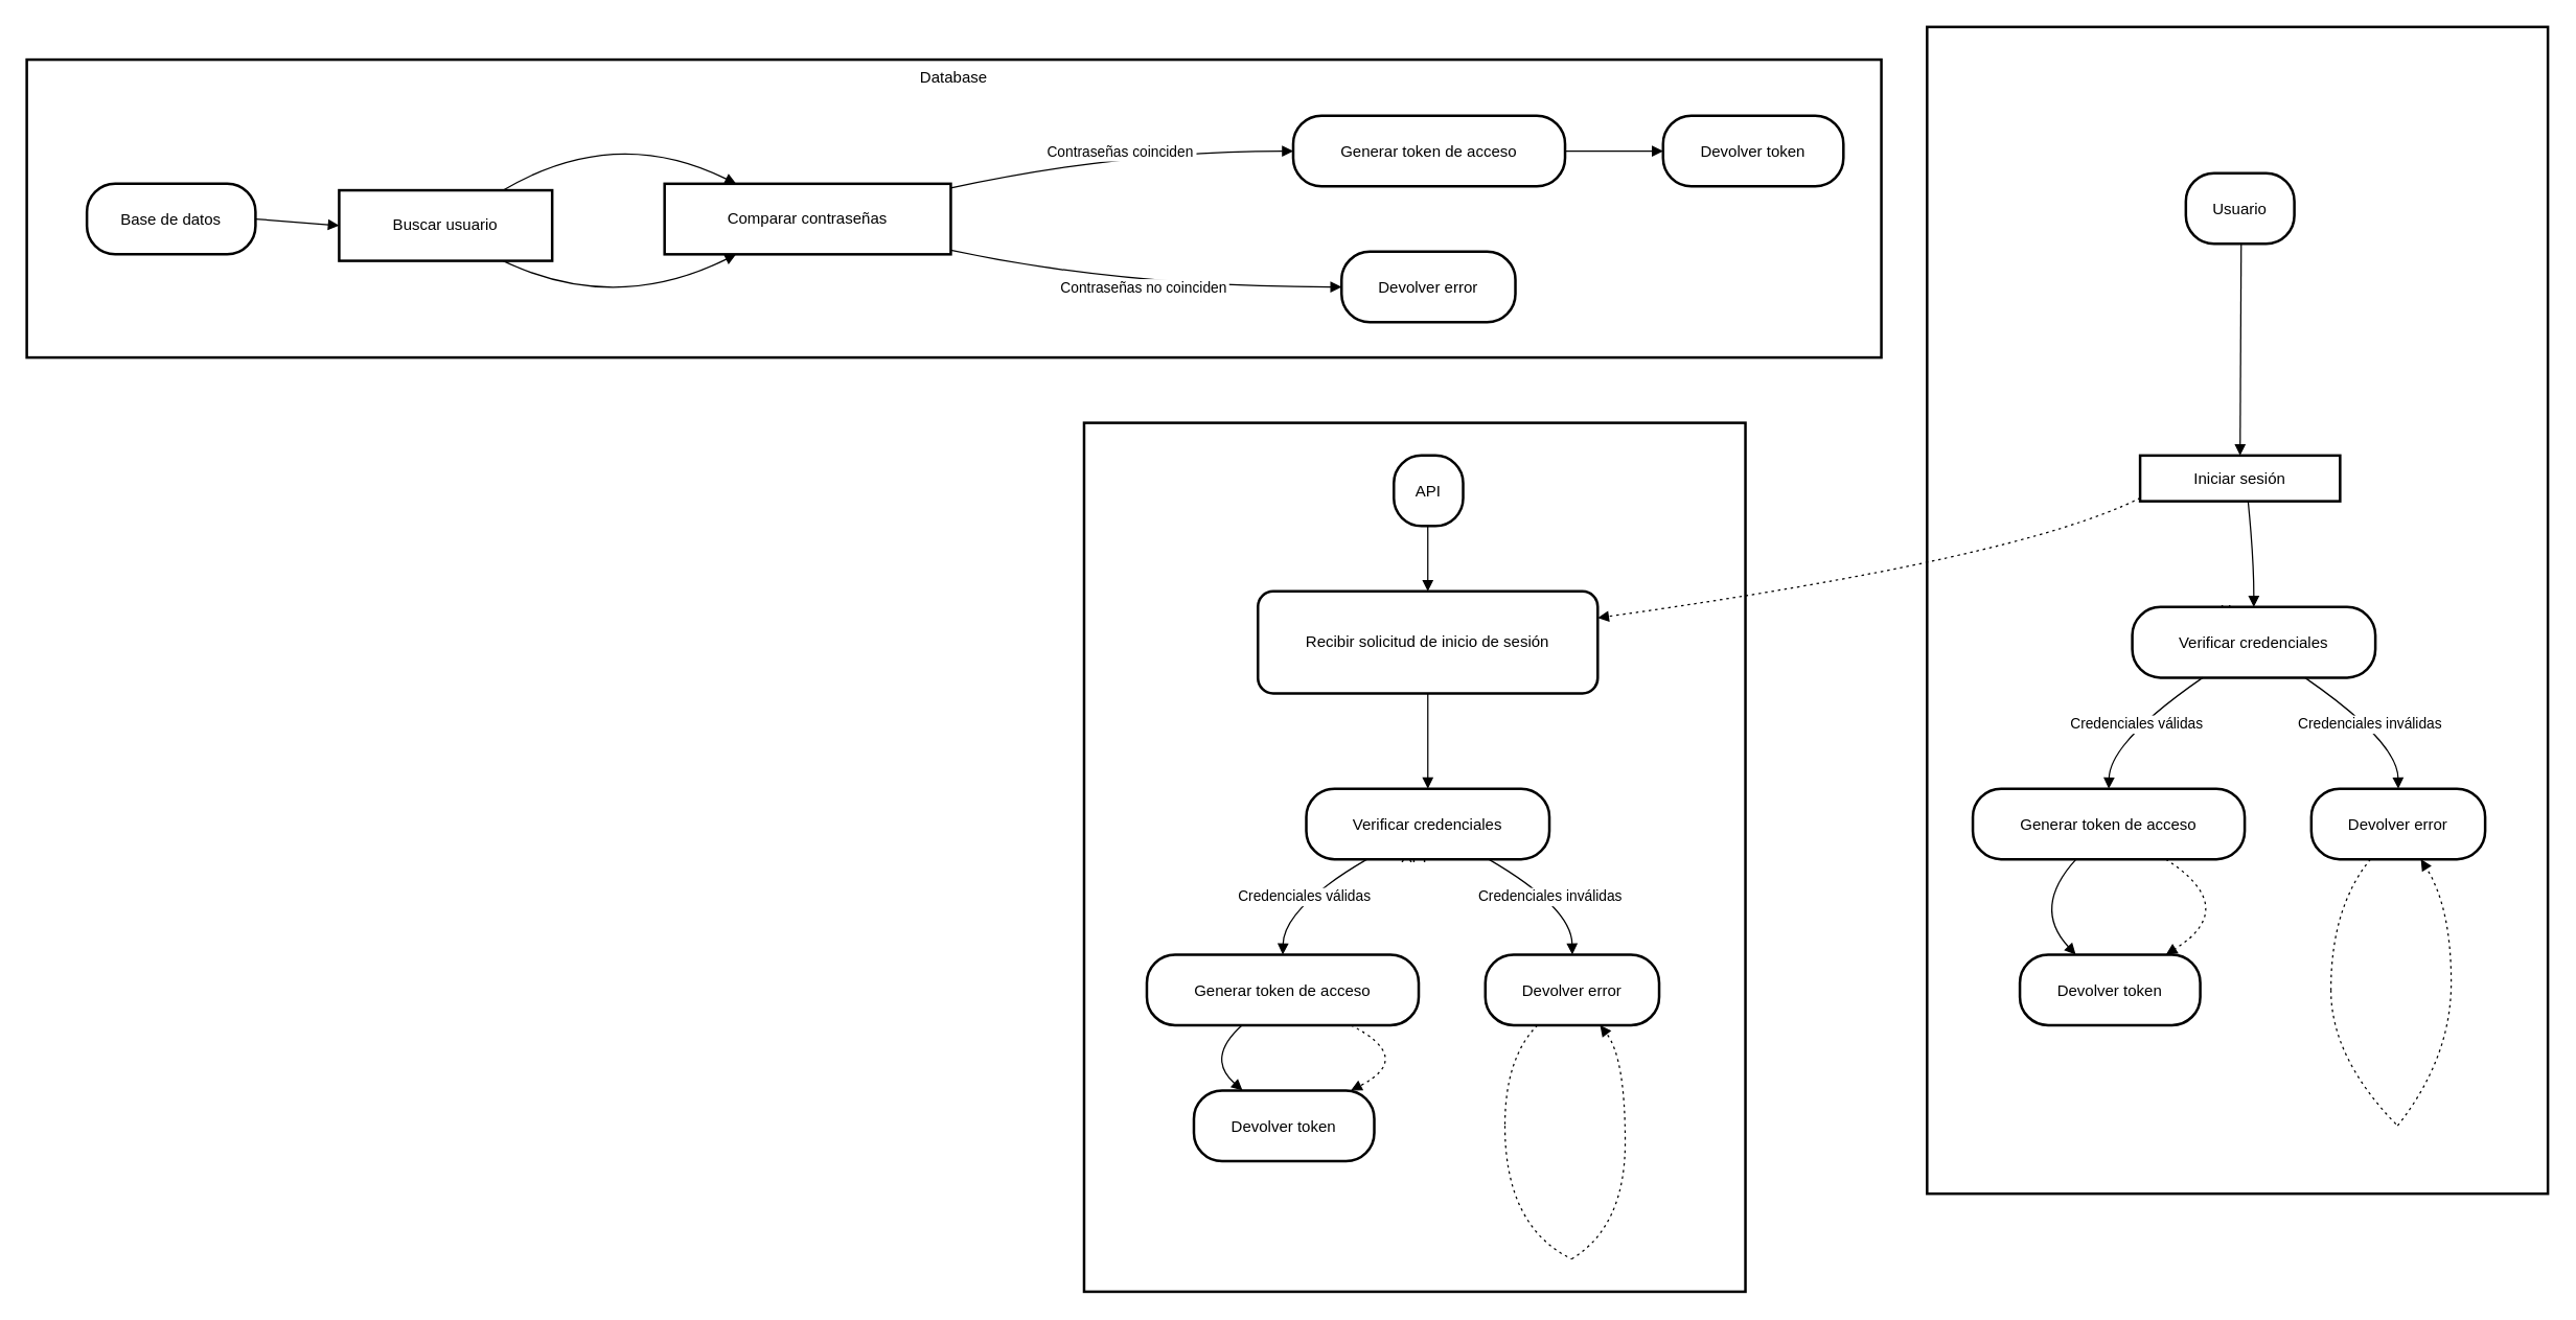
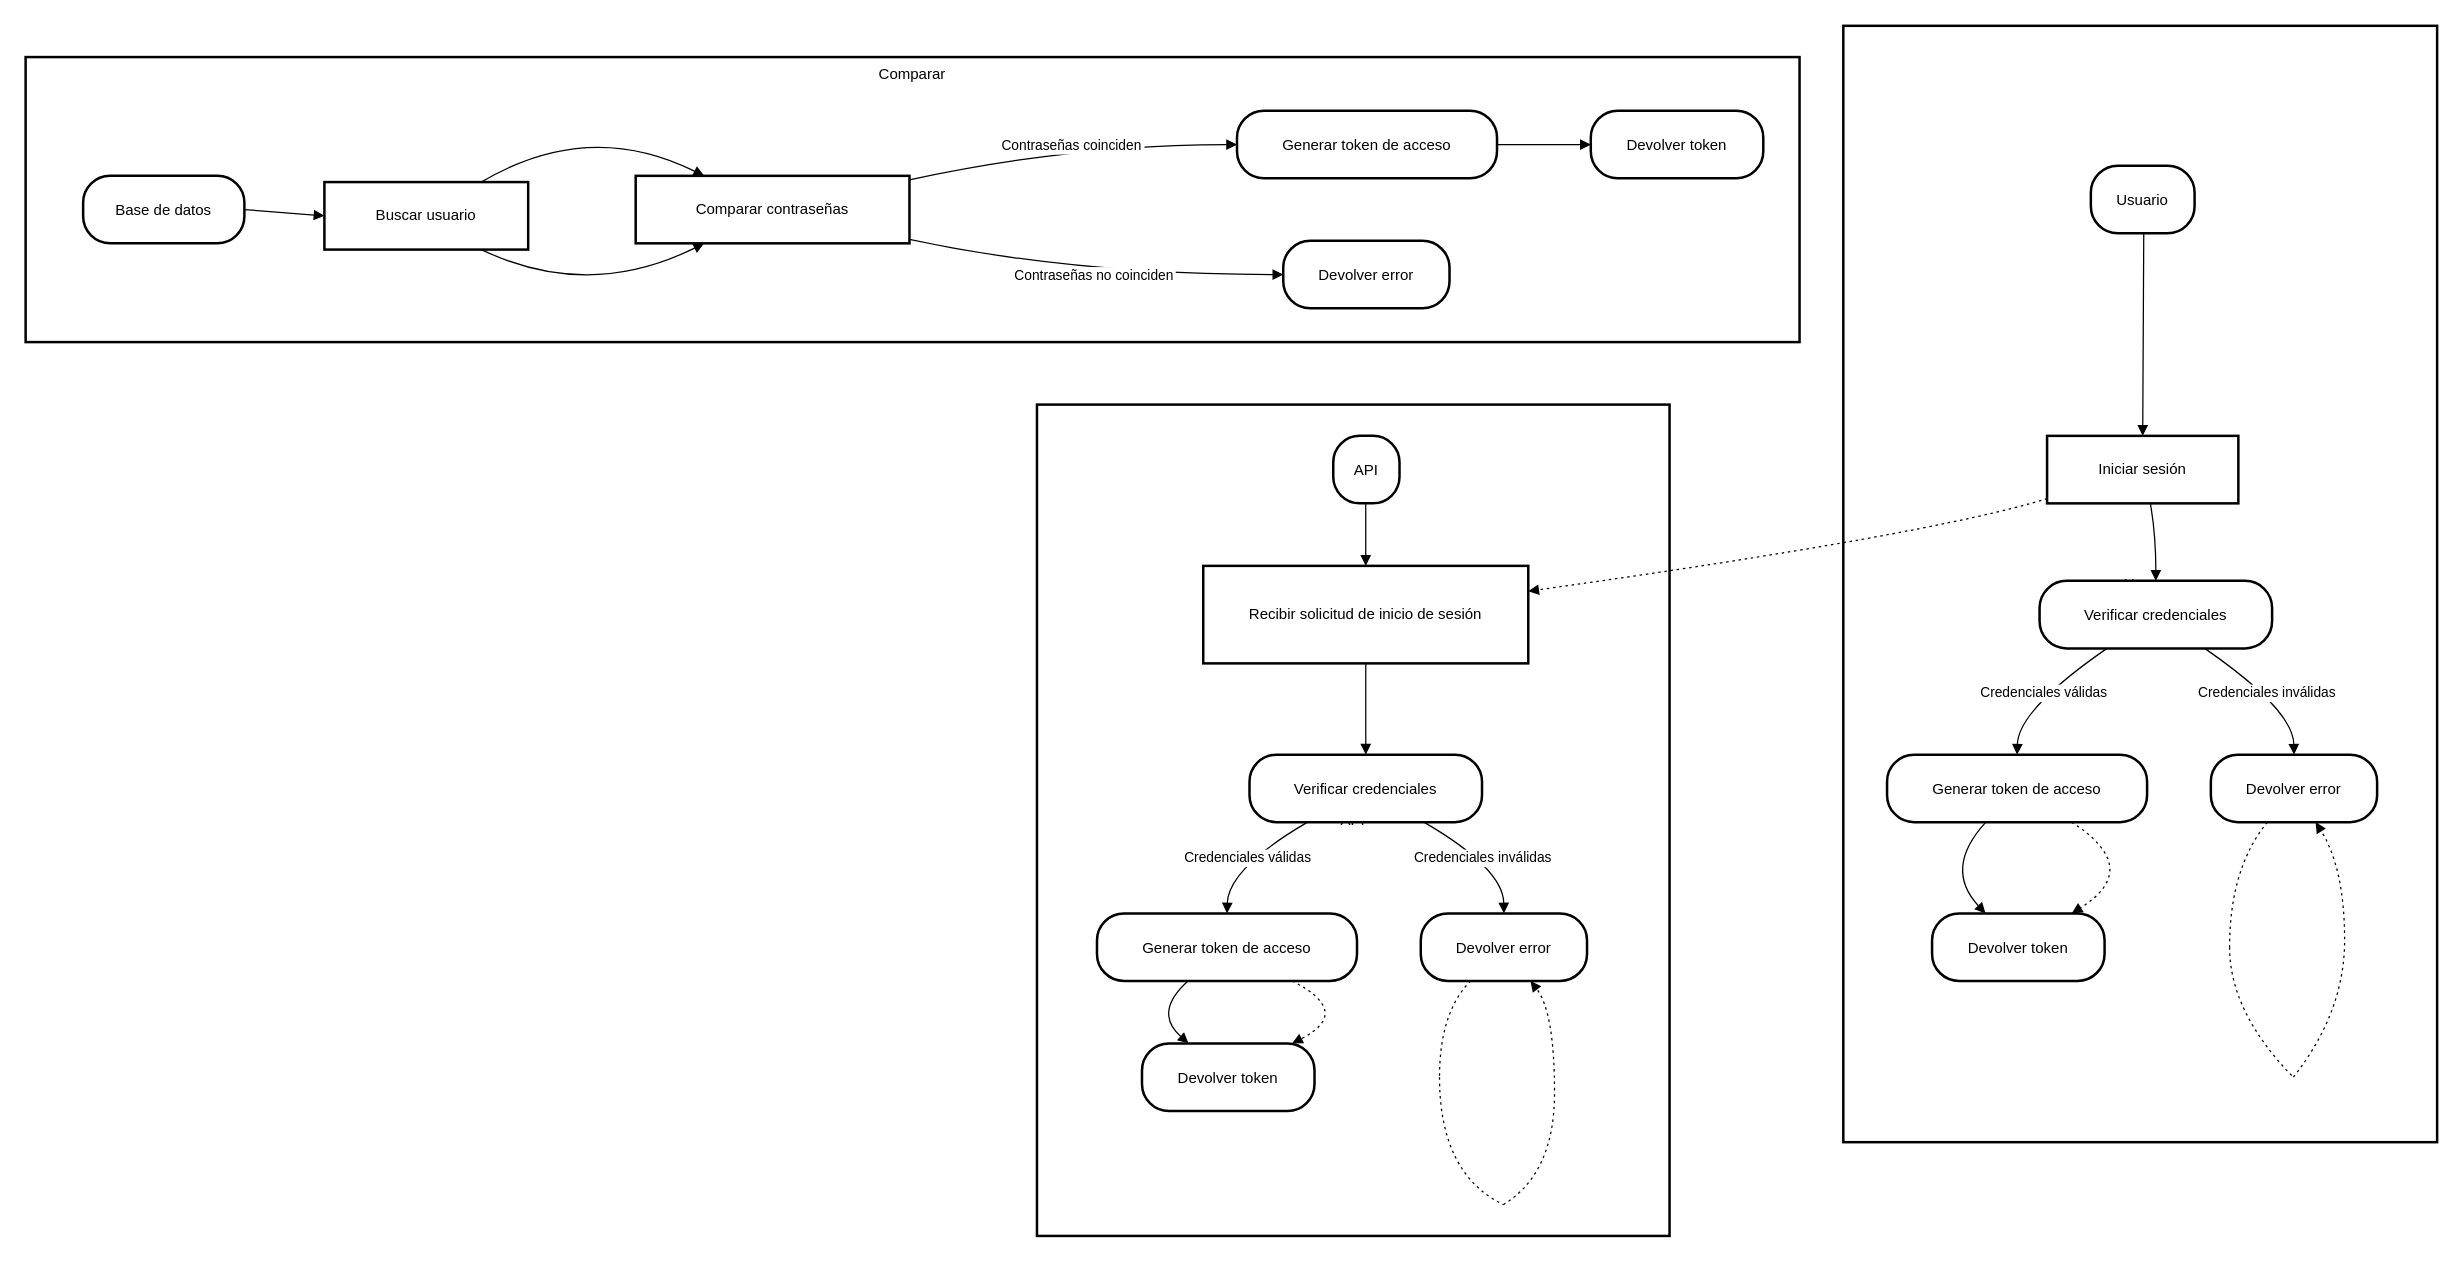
  <mxCell id="0" />
  <mxCell id="1" parent="0" />
- <mxCell id="2" value="Database" style="whiteSpace=wrap;strokeWidth=2;verticalAlign=top;" vertex="1" parent="1"><mxGeometry x="20" y="45" width="1419" height="228" as="geometry" /></mxCell>
+ <mxCell id="2" value="Comparar" style="whiteSpace=wrap;strokeWidth=2;verticalAlign=top;" vertex="1" parent="1"><mxGeometry x="20" y="45" width="1419" height="228" as="geometry" /></mxCell>
  <mxCell id="3" value="Base de datos" style="rounded=1;arcSize=40;strokeWidth=2" vertex="1" parent="2"><mxGeometry x="46" y="95" width="129" height="54" as="geometry" /></mxCell>
  <mxCell id="4" value="Buscar usuario" style="whiteSpace=wrap;strokeWidth=2;" vertex="1" parent="2"><mxGeometry x="239" y="100" width="163" height="54" as="geometry" /></mxCell>
  <mxCell id="5" value="Comparar contraseñas" style="whiteSpace=wrap;strokeWidth=2;" vertex="1" parent="2"><mxGeometry x="488" y="95" width="219" height="54" as="geometry" /></mxCell>
  <mxCell id="6" value="Generar token de acceso" style="rounded=1;arcSize=40;strokeWidth=2" vertex="1" parent="2"><mxGeometry x="969" y="43" width="208" height="54" as="geometry" /></mxCell>
  <mxCell id="7" value="Devolver token" style="rounded=1;arcSize=40;strokeWidth=2" vertex="1" parent="2"><mxGeometry x="1252" y="43" width="138" height="54" as="geometry" /></mxCell>
  <mxCell id="8" value="Devolver error" style="rounded=1;arcSize=40;strokeWidth=2" vertex="1" parent="2"><mxGeometry x="1006" y="147" width="133" height="54" as="geometry" /></mxCell>
  <mxCell id="9" value="" style="curved=1;startArrow=none;endArrow=block;exitX=0.99;exitY=0.5;entryX=0;entryY=0.5;" edge="1" parent="2" source="3" target="4"><mxGeometry relative="1" as="geometry"><Array as="points" /></mxGeometry></mxCell>
  <mxCell id="10" value="" style="curved=1;startArrow=none;endArrow=block;exitX=0.77;exitY=0;entryX=0.25;entryY=0;" edge="1" parent="2" source="4" target="5"><mxGeometry relative="1" as="geometry"><Array as="points"><mxPoint x="450" y="49" /></Array></mxGeometry></mxCell>
  <mxCell id="11" value="Contraseñas coinciden" style="curved=1;startArrow=none;endArrow=block;exitX=1;exitY=0.06;entryX=0;entryY=0.5;" edge="1" parent="2" source="5" target="6"><mxGeometry relative="1" as="geometry"><Array as="points"><mxPoint x="838" y="70" /></Array></mxGeometry></mxCell>
  <mxCell id="12" value="" style="curved=1;startArrow=none;endArrow=block;exitX=1;exitY=0.5;entryX=0;entryY=0.5;" edge="1" parent="2" source="6" target="7"><mxGeometry relative="1" as="geometry"><Array as="points" /></mxGeometry></mxCell>
  <mxCell id="13" value="Contraseñas no coinciden" style="curved=1;startArrow=none;endArrow=block;exitX=1;exitY=0.94;entryX=0;entryY=0.5;" edge="1" parent="2" source="5" target="8"><mxGeometry relative="1" as="geometry"><Array as="points"><mxPoint x="838" y="174" /></Array></mxGeometry></mxCell>
  <mxCell id="14" value="" style="curved=1;startArrow=none;endArrow=block;exitX=0.77;exitY=1;entryX=0.25;entryY=1;" edge="1" parent="2" source="4" target="5"><mxGeometry relative="1" as="geometry"><Array as="points"><mxPoint x="450" y="195" /></Array></mxGeometry></mxCell>
  <mxCell id="15" value="API" style="whiteSpace=wrap;strokeWidth=2;" vertex="1" parent="1"><mxGeometry x="829" y="323" width="506" height="665" as="geometry" /></mxCell>
  <mxCell id="16" value="User" style="whiteSpace=wrap;strokeWidth=2;" vertex="1" parent="1"><mxGeometry x="1474" y="20" width="475" height="893" as="geometry" /></mxCell>
  <mxCell id="17" value="Usuario" style="rounded=1;arcSize=40;strokeWidth=2" vertex="1" parent="1"><mxGeometry x="1672" y="132" width="83" height="54" as="geometry" /></mxCell>
- <mxCell id="18" value="Iniciar sesión" style="whiteSpace=wrap;strokeWidth=2;" vertex="1" parent="1"><mxGeometry x="1637" y="348" width="153" height="35" as="geometry" /></mxCell>
+ <mxCell id="18" value="Iniciar sesión" style="whiteSpace=wrap;strokeWidth=2;" vertex="1" parent="1"><mxGeometry x="1637" y="348" width="153" height="54" as="geometry" /></mxCell>
  <mxCell id="19" value="Verificar credenciales" style="rounded=1;arcSize=40;strokeWidth=2" vertex="1" parent="1"><mxGeometry x="1631" y="464" width="186" height="54" as="geometry" /></mxCell>
  <mxCell id="20" value="Generar token de acceso" style="rounded=1;arcSize=40;strokeWidth=2" vertex="1" parent="1"><mxGeometry x="1509" y="603" width="208" height="54" as="geometry" /></mxCell>
  <mxCell id="21" value="Devolver token" style="rounded=1;arcSize=40;strokeWidth=2" vertex="1" parent="1"><mxGeometry x="1545" y="730" width="138" height="54" as="geometry" /></mxCell>
  <mxCell id="22" value="Devolver error" style="rounded=1;arcSize=40;strokeWidth=2" vertex="1" parent="1"><mxGeometry x="1768" y="603" width="133" height="54" as="geometry" /></mxCell>
  <mxCell id="23" value="API" style="rounded=1;arcSize=40;strokeWidth=2" vertex="1" parent="1"><mxGeometry x="1066" y="348" width="53" height="54" as="geometry" /></mxCell>
- <mxCell id="24" value="Recibir solicitud de inicio de sesión" style="whiteSpace=wrap;strokeWidth=2;rounded=1;" vertex="1" parent="1"><mxGeometry x="962" y="452" width="260" height="78" as="geometry" /></mxCell>
+ <mxCell id="24" value="Recibir solicitud de inicio de sesión" style="whiteSpace=wrap;strokeWidth=2;" vertex="1" parent="1"><mxGeometry x="962" y="452" width="260" height="78" as="geometry" /></mxCell>
  <mxCell id="25" value="Verificar credenciales" style="rounded=1;arcSize=40;strokeWidth=2" vertex="1" parent="1"><mxGeometry x="999" y="603" width="186" height="54" as="geometry" /></mxCell>
  <mxCell id="26" value="Generar token de acceso" style="rounded=1;arcSize=40;strokeWidth=2" vertex="1" parent="1"><mxGeometry x="877" y="730" width="208" height="54" as="geometry" /></mxCell>
  <mxCell id="27" value="Devolver token" style="rounded=1;arcSize=40;strokeWidth=2" vertex="1" parent="1"><mxGeometry x="913" y="834" width="138" height="54" as="geometry" /></mxCell>
  <mxCell id="28" value="Devolver error" style="rounded=1;arcSize=40;strokeWidth=2" vertex="1" parent="1"><mxGeometry x="1136" y="730" width="133" height="54" as="geometry" /></mxCell>
  <mxCell id="29" value="" style="whiteSpace=wrap;strokeWidth=2;" vertex="1" parent="1"><mxGeometry x="1783" y="757" as="geometry" /></mxCell>
  <mxCell id="30" value="" style="whiteSpace=wrap;strokeWidth=2;" vertex="1" parent="1"><mxGeometry x="1834" y="861" as="geometry" /></mxCell>
  <mxCell id="31" value="" style="whiteSpace=wrap;strokeWidth=2;" vertex="1" parent="1"><mxGeometry x="1151" y="861" as="geometry" /></mxCell>
  <mxCell id="32" value="" style="whiteSpace=wrap;strokeWidth=2;" vertex="1" parent="1"><mxGeometry x="1202" y="963" as="geometry" /></mxCell>
  <mxCell id="33" value="" style="curved=1;startArrow=none;endArrow=block;exitX=0.51;exitY=1;entryX=0.5;entryY=0;" edge="1" parent="1" source="17" target="18"><mxGeometry relative="1" as="geometry"><Array as="points" /></mxGeometry></mxCell>
  <mxCell id="34" value="" style="curved=1;startArrow=none;endArrow=block;exitX=0.54;exitY=1;entryX=0.5;entryY=0;" edge="1" parent="1" source="18" target="19"><mxGeometry relative="1" as="geometry"><Array as="points"><mxPoint x="1724" y="427" /></Array></mxGeometry></mxCell>
  <mxCell id="35" value="Credenciales válidas" style="curved=1;startArrow=none;endArrow=block;exitX=0.29;exitY=1;entryX=0.5;entryY=0;" edge="1" parent="1" source="19" target="20"><mxGeometry relative="1" as="geometry"><Array as="points"><mxPoint x="1614" y="567" /></Array></mxGeometry></mxCell>
  <mxCell id="36" value="" style="curved=1;startArrow=none;endArrow=block;exitX=0.38;exitY=1;entryX=0.31;entryY=0;" edge="1" parent="1" source="20" target="21"><mxGeometry relative="1" as="geometry"><Array as="points"><mxPoint x="1554" y="694" /></Array></mxGeometry></mxCell>
  <mxCell id="37" value="Credenciales inválidas" style="curved=1;startArrow=none;endArrow=block;exitX=0.71;exitY=1;entryX=0.5;entryY=0;" edge="1" parent="1" source="19" target="22"><mxGeometry relative="1" as="geometry"><Array as="points"><mxPoint x="1834" y="567" /></Array></mxGeometry></mxCell>
  <mxCell id="38" value="" style="curved=1;startArrow=none;endArrow=block;exitX=0.49;exitY=1;entryX=0.5;entryY=0;" edge="1" parent="1" source="23" target="24"><mxGeometry relative="1" as="geometry"><Array as="points" /></mxGeometry></mxCell>
  <mxCell id="39" value="" style="curved=1;startArrow=none;endArrow=block;exitX=0.5;exitY=1;entryX=0.5;entryY=0;" edge="1" parent="1" source="24" target="25"><mxGeometry relative="1" as="geometry"><Array as="points" /></mxGeometry></mxCell>
  <mxCell id="40" value="Credenciales válidas" style="curved=1;startArrow=none;endArrow=block;exitX=0.25;exitY=1;entryX=0.5;entryY=0;" edge="1" parent="1" source="25" target="26"><mxGeometry relative="1" as="geometry"><Array as="points"><mxPoint x="982" y="694" /></Array></mxGeometry></mxCell>
  <mxCell id="41" value="" style="curved=1;startArrow=none;endArrow=block;exitX=0.35;exitY=1;entryX=0.27;entryY=0;" edge="1" parent="1" source="26" target="27"><mxGeometry relative="1" as="geometry"><Array as="points"><mxPoint x="922" y="809" /></Array></mxGeometry></mxCell>
  <mxCell id="42" value="Credenciales inválidas" style="curved=1;startArrow=none;endArrow=block;exitX=0.75;exitY=1;entryX=0.5;entryY=0;" edge="1" parent="1" source="25" target="28"><mxGeometry relative="1" as="geometry"><Array as="points"><mxPoint x="1202" y="694" /></Array></mxGeometry></mxCell>
  <mxCell id="43" value="" style="curved=1;dashed=1;dashPattern=2 3;startArrow=none;endArrow=block;exitX=0;exitY=0.93;entryX=1;entryY=0.26;" edge="1" parent="1" source="18" target="24"><mxGeometry relative="1" as="geometry"><Array as="points"><mxPoint x="1544" y="427" /></Array></mxGeometry></mxCell>
  <mxCell id="44" value="" style="curved=1;dashed=1;dashPattern=2 3;startArrow=none;endArrow=block;exitX=0.71;exitY=1;entryX=0.81;entryY=0;" edge="1" parent="1" source="20" target="21"><mxGeometry relative="1" as="geometry"><Array as="points"><mxPoint x="1714" y="694" /></Array></mxGeometry></mxCell>
  <mxCell id="45" value="" style="curved=1;dashed=1;dashPattern=2 3;startArrow=none;endArrow=none;exitX=0.34;exitY=1;entryX=Infinity;entryY=-Infinity;" edge="1" parent="1" source="22" target="29"><mxGeometry relative="1" as="geometry"><Array as="points"><mxPoint x="1783" y="694" /></Array></mxGeometry></mxCell>
  <mxCell id="46" value="" style="curved=1;dashed=1;dashPattern=2 3;startArrow=none;endArrow=none;exitX=Infinity;exitY=Infinity;entryX=Infinity;entryY=-Infinity;" edge="1" parent="1" source="29" target="30"><mxGeometry relative="1" as="geometry"><Array as="points"><mxPoint x="1783" y="809" /></Array></mxGeometry></mxCell>
  <mxCell id="47" value="" style="curved=1;dashed=1;dashPattern=2 3;startArrow=none;endArrow=block;exitX=Infinity;exitY=-Infinity;entryX=0.63;entryY=1;" edge="1" parent="1" source="30" target="22"><mxGeometry relative="1" as="geometry"><Array as="points"><mxPoint x="1875" y="809" /><mxPoint x="1875" y="694" /></Array></mxGeometry></mxCell>
  <mxCell id="48" value="" style="curved=1;dashed=1;dashPattern=2 3;startArrow=none;endArrow=block;exitX=0.75;exitY=1;entryX=0.87;entryY=0;" edge="1" parent="1" source="26" target="27"><mxGeometry relative="1" as="geometry"><Array as="points"><mxPoint x="1082" y="809" /></Array></mxGeometry></mxCell>
  <mxCell id="49" value="" style="curved=1;dashed=1;dashPattern=2 3;startArrow=none;endArrow=none;exitX=0.3;exitY=1;entryX=Infinity;entryY=-Infinity;" edge="1" parent="1" source="28" target="31"><mxGeometry relative="1" as="geometry"><Array as="points"><mxPoint x="1151" y="809" /></Array></mxGeometry></mxCell>
  <mxCell id="50" value="" style="curved=1;dashed=1;dashPattern=2 3;startArrow=none;endArrow=none;exitX=Infinity;exitY=Infinity;entryX=Infinity;entryY=Infinity;" edge="1" parent="1" source="31" target="32"><mxGeometry relative="1" as="geometry"><Array as="points"><mxPoint x="1151" y="938" /></Array></mxGeometry></mxCell>
  <mxCell id="51" value="" style="curved=1;dashed=1;dashPattern=2 3;startArrow=none;endArrow=block;exitX=Infinity;exitY=Infinity;entryX=0.66;entryY=1;" edge="1" parent="1" source="32" target="28"><mxGeometry relative="1" as="geometry"><Array as="points"><mxPoint x="1243" y="938" /><mxPoint x="1243" y="809" /></Array></mxGeometry></mxCell>
